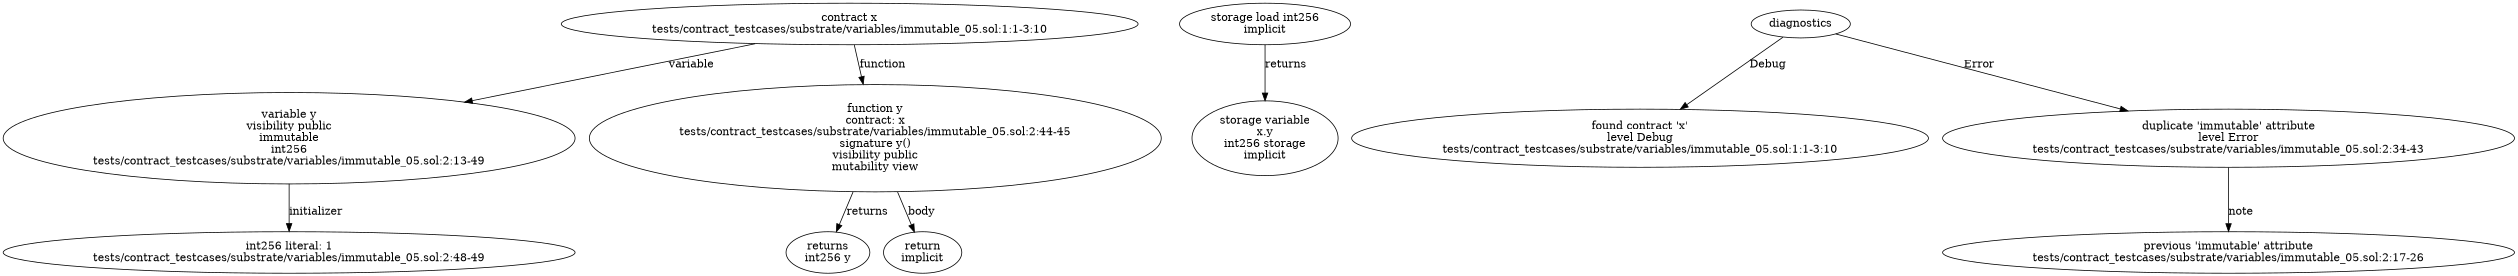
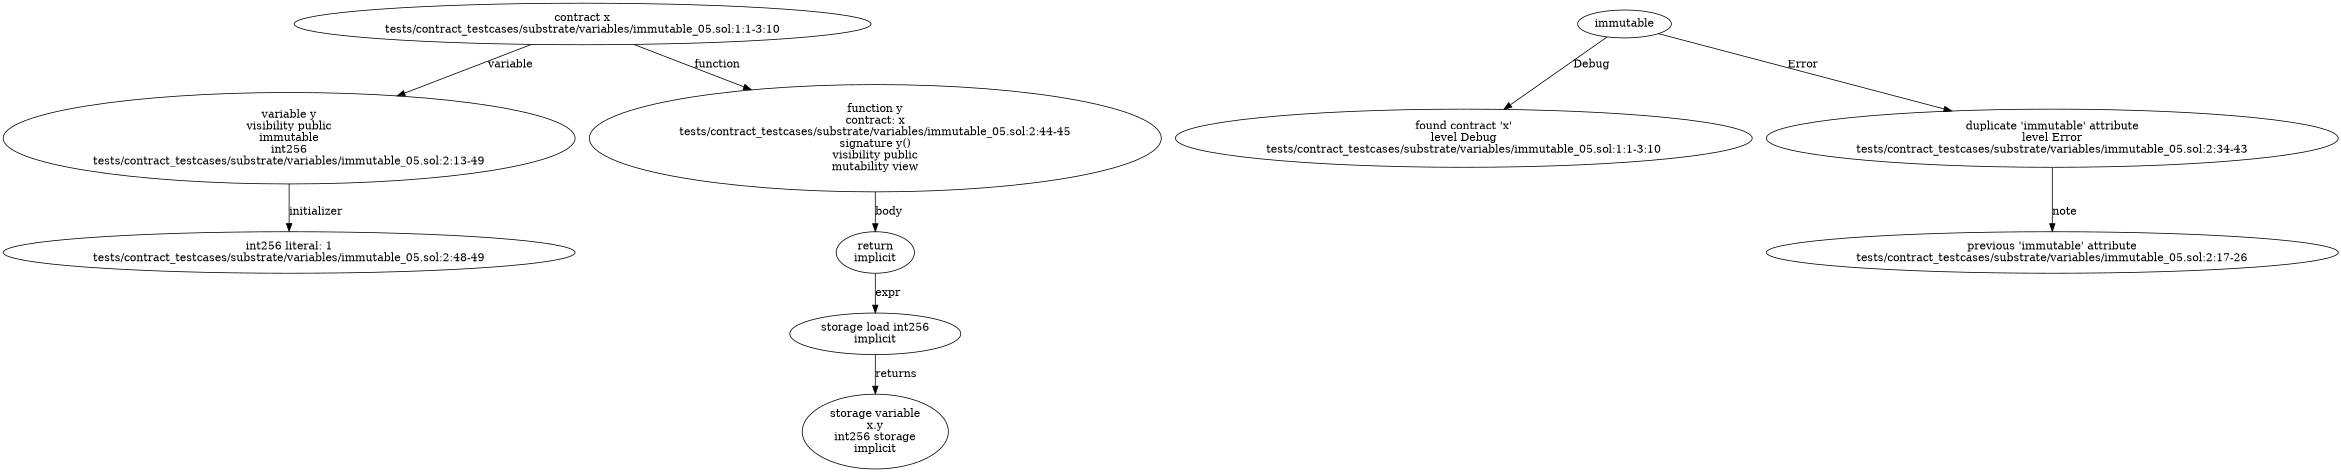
  strict digraph {
    n1 [label="contract x\ntests/contract_testcases/substrate/variables/immutable_05.sol:1:1-3:10"]
    n2 [label="variable y\nvisibility public\nimmutable\nint256\ntests/contract_testcases/substrate/variables/immutable_05.sol:2:13-49"]
    n3 [label="function y\ncontract: x\ntests/contract_testcases/substrate/variables/immutable_05.sol:2:44-45\nsignature y()\nvisibility public\nmutability view"]
    n4 [label="int256 literal: 1\ntests/contract_testcases/substrate/variables/immutable_05.sol:2:48-49"]
-   n5 [label="returns\nint256 y"]
    n6 [label="return\nimplicit"]
    n7 [label="storage load int256\nimplicit"]
    n8 [label="storage variable\nx.y\nint256 storage\nimplicit"]
    n9 [label="found contract 'x'\nlevel Debug\ntests/contract_testcases/substrate/variables/immutable_05.sol:1:1-3:10"]
    n10 [label="duplicate 'immutable' attribute\nlevel Error\ntests/contract_testcases/substrate/variables/immutable_05.sol:2:34-43"]
    n11 [label="previous 'immutable' attribute\ntests/contract_testcases/substrate/variables/immutable_05.sol:2:17-26"]
-   diagnostics
+   diagnostics [label=immutable]
    n1 -> n2 [label=variable]
    n1 -> n3 [label=function]
    n2 -> n4 [label=initializer]
-   n3 -> n5 [label=returns]
    n3 -> n6 [label=body]
+   n6 -> n7 [label=expr]
    n7 -> n8 [label=returns]
    n10 -> n11 [label=note]
    diagnostics -> n9 [label=Debug]
    diagnostics -> n10 [label=Error]
  }
